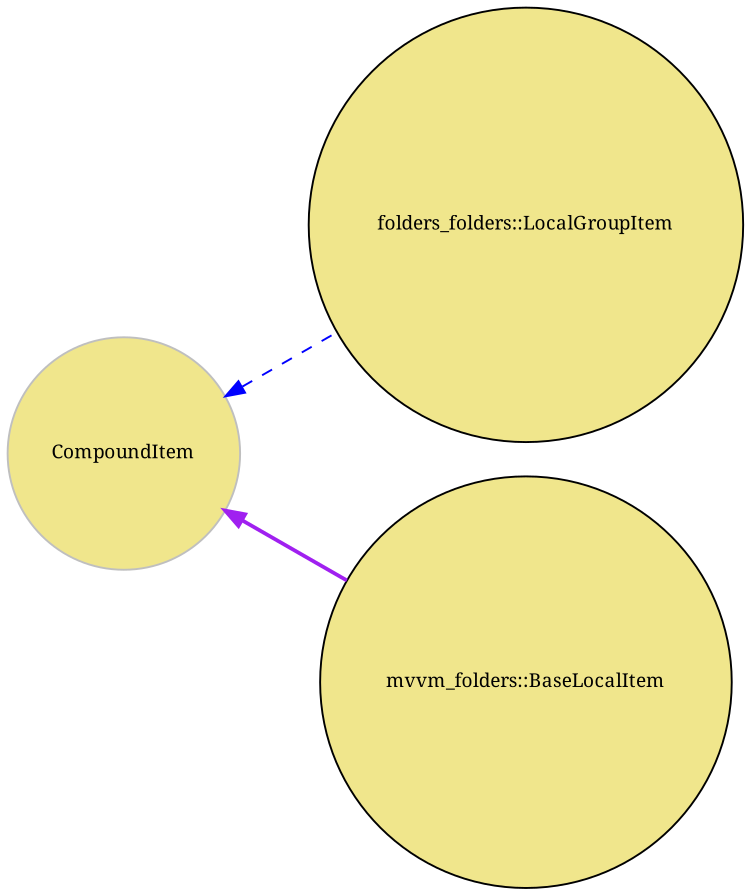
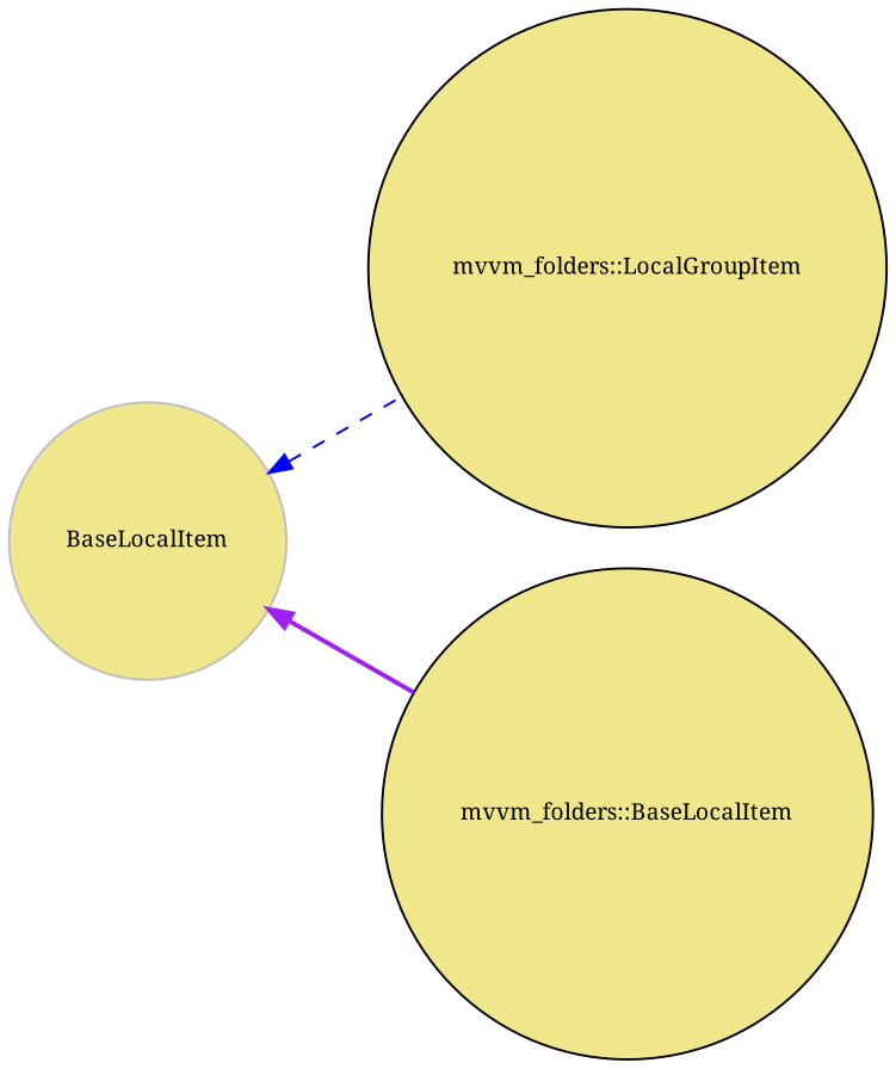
  digraph {
    fontname="Noto Serif"
    rankdir=LR
    node [color=black fillcolor=khaki fontname="Noto Serif" fontsize=10 shape=circle style=filled]
    edge [dir=back fontname="Noto Serif" fontsize=10 labelfontname=Helvetica labelfontsize=10]
-   n1 [fontcolor=black height=0.2 label="folders_folders::LocalGroupItem" width=0.4]
+   n1 [fontcolor=black height=0.2 label="mvvm_folders::LocalGroupItem" width=0.4]
    n2 [height=0.2 label="mvvm_folders::BaseLocalItem" width=0.4]
-   n3 [color=grey75 height=0.2 label=CompoundItem width=0.4]
+   n3 [color=grey75 height=0.2 label=BaseLocalItem width=0.4]
    n3 -> n1 [color=blue style=dashed]
    n3 -> n2 [color=purple style=bold]
  }
